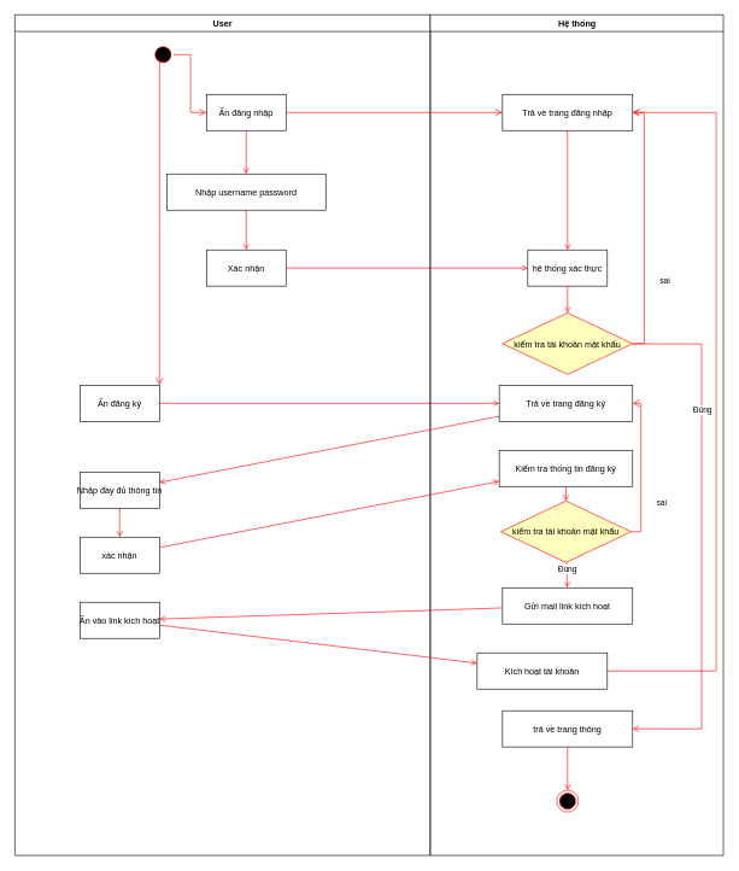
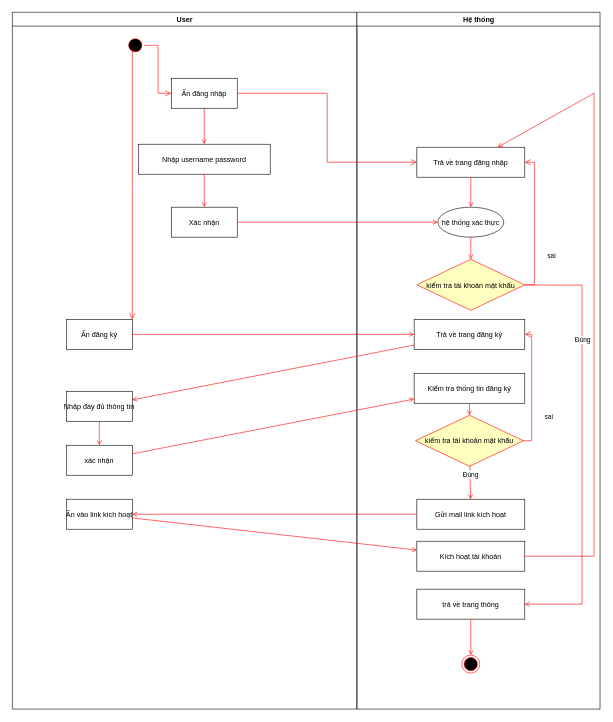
  <mxCell id="0" />
  <mxCell id="1" parent="0" />
  <mxCell id="2" value="User" style="swimlane;whiteSpace=wrap" parent="1" vertex="1"><mxGeometry x="20" y="20" width="574.5" height="1162" as="geometry" /></mxCell>
  <mxCell id="3" value="" style="ellipse;shape=startState;fillColor=#000000;strokeColor=#ff0000;" parent="2" vertex="1"><mxGeometry x="190" y="40" width="30" height="30" as="geometry" /></mxCell>
  <mxCell id="4" value="" style="edgeStyle=elbowEdgeStyle;elbow=horizontal;verticalAlign=bottom;endArrow=open;endSize=8;strokeColor=#FF0000;endFill=1;rounded=0" parent="2" source="3" target="5" edge="1"><mxGeometry x="100" y="40" as="geometry"><mxPoint x="115" y="110" as="targetPoint" /></mxGeometry></mxCell>
  <mxCell id="5" value="Ấn đăng nhập" style="" parent="2" vertex="1"><mxGeometry x="265" y="110" width="110" height="50" as="geometry" /></mxCell>
  <mxCell id="6" value="Nhập username password" style="" parent="2" vertex="1"><mxGeometry x="210" y="220" width="220" height="50" as="geometry" /></mxCell>
  <mxCell id="7" value="" style="endArrow=open;strokeColor=#FF0000;endFill=1;rounded=0" parent="2" source="5" target="6" edge="1"><mxGeometry relative="1" as="geometry" /></mxCell>
  <mxCell id="8" value="Xác nhận" style="" parent="2" vertex="1"><mxGeometry x="265" y="325" width="110" height="50" as="geometry" /></mxCell>
  <mxCell id="9" value="" style="endArrow=open;strokeColor=#FF0000;endFill=1;rounded=0" parent="2" source="6" target="8" edge="1"><mxGeometry relative="1" as="geometry" /></mxCell>
  <mxCell id="10" value="Ấn đăng ký" style="" vertex="1" parent="2"><mxGeometry x="90" y="512" width="110" height="50" as="geometry" /></mxCell>
  <mxCell id="11" value="" style="edgeStyle=elbowEdgeStyle;elbow=horizontal;verticalAlign=bottom;endArrow=open;endSize=8;strokeColor=#FF0000;endFill=1;rounded=0;" edge="1" parent="2" target="10"><mxGeometry x="-50" y="-88" as="geometry"><mxPoint x="275" y="145" as="targetPoint" /><mxPoint x="200" y="62" as="sourcePoint" /></mxGeometry></mxCell>
  <mxCell id="12" value="Nhập đầy đủ thông tin" style="" vertex="1" parent="2"><mxGeometry x="90" y="632" width="110" height="50" as="geometry" /></mxCell>
  <mxCell id="13" value="xác nhận" style="" vertex="1" parent="2"><mxGeometry x="90" y="722" width="110" height="50" as="geometry" /></mxCell>
  <mxCell id="14" value="" style="endArrow=open;strokeColor=#FF0000;endFill=1;rounded=0" edge="1" parent="2" source="12" target="13"><mxGeometry relative="1" as="geometry"><mxPoint x="680" y="558" as="sourcePoint" /><mxPoint x="210" y="656" as="targetPoint" /><Array as="points" /></mxGeometry></mxCell>
  <mxCell id="15" value="Ấn vào link kích hoạt" style="" vertex="1" parent="2"><mxGeometry x="90" y="812" width="110" height="50" as="geometry" /></mxCell>
  <mxCell id="16" value="Hệ thống" style="swimlane;whiteSpace=wrap" parent="1" vertex="1"><mxGeometry x="594.5" y="20" width="405.5" height="1162" as="geometry" /></mxCell>
- <mxCell id="17" value="Trả về trang đăng nhập" style="" parent="16" vertex="1"><mxGeometry x="100" y="110" width="180" height="50" as="geometry" /></mxCell>
- <mxCell id="18" value="hệ thống xác thực" style="" parent="16" vertex="1"><mxGeometry x="135" y="325" width="110" height="50" as="geometry" /></mxCell>
+ <mxCell id="17" value="Trả về trang đăng nhập" style="" parent="16" vertex="1"><mxGeometry x="100" y="225" width="180" height="50" as="geometry" /></mxCell>
+ <mxCell id="18" value="hệ thống xác thực" style="ellipse;" parent="16" vertex="1"><mxGeometry x="135" y="325" width="110" height="50" as="geometry" /></mxCell>
  <mxCell id="19" value="kiểm tra tài khoản mật khẩu" style="rhombus;fillColor=#ffffc0;strokeColor=#ff0000;" parent="16" vertex="1"><mxGeometry x="100" y="412" width="180" height="85" as="geometry" /></mxCell>
  <mxCell id="20" value="sai" style="edgeStyle=elbowEdgeStyle;elbow=horizontal;align=left;verticalAlign=top;endArrow=open;endSize=8;strokeColor=#FF0000;endFill=1;rounded=0" parent="16" source="19" target="17" edge="1"><mxGeometry x="-0.339" y="-20" relative="1" as="geometry"><mxPoint x="265.5" y="136" as="targetPoint" /><mxPoint x="281.5" y="434.722" as="sourcePoint" /><Array as="points"><mxPoint x="296" y="292" /></Array><mxPoint as="offset" /></mxGeometry></mxCell>
  <mxCell id="21" value="" style="endArrow=open;strokeColor=#FF0000;endFill=1;rounded=0" parent="16" source="18" target="19" edge="1"><mxGeometry relative="1" as="geometry" /></mxCell>
  <mxCell id="22" value="trả về trang thông" style="" parent="16" vertex="1"><mxGeometry x="100" y="962" width="180" height="50" as="geometry" /></mxCell>
  <mxCell id="23" value="" style="ellipse;shape=endState;fillColor=#000000;strokeColor=#ff0000" parent="16" vertex="1"><mxGeometry x="175.0" y="1072" width="30" height="30" as="geometry" /></mxCell>
  <mxCell id="24" value="" style="endArrow=open;strokeColor=#FF0000;endFill=1;rounded=0" edge="1" parent="16" source="19" target="22"><mxGeometry relative="1" as="geometry"><mxPoint x="161" y="282" as="sourcePoint" /><mxPoint x="161" y="345" as="targetPoint" /><Array as="points"><mxPoint x="375.5" y="455" /><mxPoint x="375.5" y="987" /></Array></mxGeometry></mxCell>
  <mxCell id="25" value="Đúng" style="edgeLabel;html=1;align=center;verticalAlign=middle;resizable=0;points=[];" vertex="1" connectable="0" parent="24"><mxGeometry x="-0.481" relative="1" as="geometry"><mxPoint as="offset" /></mxGeometry></mxCell>
  <mxCell id="26" value="" style="endArrow=open;strokeColor=#FF0000;endFill=1;rounded=0" edge="1" parent="16" source="22" target="23"><mxGeometry relative="1" as="geometry"><mxPoint x="161" y="430" as="sourcePoint" /><mxPoint x="161" y="602" as="targetPoint" /></mxGeometry></mxCell>
  <mxCell id="27" value="Trả về trang đăng ký" style="" vertex="1" parent="16"><mxGeometry x="95.5" y="512" width="184.5" height="50" as="geometry" /></mxCell>
  <mxCell id="28" value="Kiểm tra thống tin đăng ký" style="" vertex="1" parent="16"><mxGeometry x="95.49" y="602" width="184.51" height="50" as="geometry" /></mxCell>
  <mxCell id="29" value="kiểm tra tài khoản mật khẩu" style="rhombus;fillColor=#ffffc0;strokeColor=#ff0000;" vertex="1" parent="16"><mxGeometry x="97.74" y="672" width="180" height="85" as="geometry" /></mxCell>
  <mxCell id="30" value="" style="endArrow=open;strokeColor=#FF0000;endFill=1;rounded=0" edge="1" parent="16" source="28" target="29"><mxGeometry relative="1" as="geometry"><mxPoint x="-364.5" y="746" as="sourcePoint" /><mxPoint x="105.5" y="655" as="targetPoint" /><Array as="points" /></mxGeometry></mxCell>
- <mxCell id="31" value="Gửi mail link kích hoạt" style="" vertex="1" parent="16"><mxGeometry x="100" y="792" width="180" height="50" as="geometry" /></mxCell>
+ <mxCell id="31" value="Gửi mail link kích hoạt" style="" vertex="1" parent="16"><mxGeometry x="100" y="812" width="180" height="50" as="geometry" /></mxCell>
  <mxCell id="32" value="" style="endArrow=open;strokeColor=#FF0000;endFill=1;rounded=0;" edge="1" parent="16" source="29" target="31"><mxGeometry relative="1" as="geometry"><mxPoint x="289" y="465" as="sourcePoint" /><mxPoint x="-384.5" y="842" as="targetPoint" /><Array as="points" /></mxGeometry></mxCell>
  <mxCell id="33" value="Đúng" style="edgeLabel;html=1;align=center;verticalAlign=middle;resizable=0;points=[];" vertex="1" connectable="0" parent="32"><mxGeometry x="-0.481" relative="1" as="geometry"><mxPoint as="offset" /></mxGeometry></mxCell>
  <mxCell id="34" value="sai" style="edgeStyle=elbowEdgeStyle;elbow=horizontal;align=left;verticalAlign=top;endArrow=open;endSize=8;strokeColor=#FF0000;endFill=1;rounded=0" edge="1" parent="16" source="29" target="27"><mxGeometry x="-0.339" y="-20" relative="1" as="geometry"><mxPoint x="290" y="145" as="targetPoint" /><mxPoint x="290" y="465" as="sourcePoint" /><Array as="points"><mxPoint x="291.5" y="273" /></Array><mxPoint as="offset" /></mxGeometry></mxCell>
- <mxCell id="35" value="Kích hoạt tài khoản" style="" vertex="1" parent="16"><mxGeometry x="65" y="882" width="180" height="50" as="geometry" /></mxCell>
+ <mxCell id="35" value="Kích hoạt tài khoản" style="" vertex="1" parent="16"><mxGeometry x="100" y="882" width="180" height="50" as="geometry" /></mxCell>
  <mxCell id="36" value="" style="endArrow=open;strokeColor=#FF0000;endFill=1;rounded=0" edge="1" parent="16" source="35" target="17"><mxGeometry relative="1" as="geometry"><mxPoint x="355.5" y="882" as="sourcePoint" /><mxPoint x="395.5" y="152" as="targetPoint" /><Array as="points"><mxPoint x="395.5" y="907" /><mxPoint x="395.5" y="135" /></Array></mxGeometry></mxCell>
  <mxCell id="37" value="" style="endArrow=open;strokeColor=#FF0000;endFill=1;rounded=0" parent="1" source="8" target="18" edge="1"><mxGeometry relative="1" as="geometry"><mxPoint x="614.5" y="370" as="targetPoint" /></mxGeometry></mxCell>
  <mxCell id="38" value="" style="edgeStyle=elbowEdgeStyle;elbow=horizontal;verticalAlign=bottom;endArrow=open;endSize=8;strokeColor=#FF0000;endFill=1;rounded=0" edge="1" parent="1" source="5" target="17"><mxGeometry x="100" y="40" as="geometry"><mxPoint x="440.5" y="140" as="targetPoint" /><mxPoint x="439.5" y="100" as="sourcePoint" /></mxGeometry></mxCell>
  <mxCell id="39" value="" style="endArrow=open;strokeColor=#FF0000;endFill=1;rounded=0;" parent="1" source="17" target="18" edge="1"><mxGeometry relative="1" as="geometry" /></mxCell>
  <mxCell id="40" value="" style="endArrow=open;strokeColor=#FF0000;endFill=1;rounded=0" edge="1" parent="1" source="10" target="27"><mxGeometry relative="1" as="geometry"><mxPoint x="844.5" y="485" as="sourcePoint" /><mxPoint x="809.5" y="847" as="targetPoint" /><Array as="points"><mxPoint x="490" y="557" /></Array></mxGeometry></mxCell>
  <mxCell id="41" value="" style="endArrow=open;strokeColor=#FF0000;endFill=1;rounded=0" edge="1" parent="1" source="27" target="12"><mxGeometry relative="1" as="geometry"><mxPoint x="230" y="567" as="sourcePoint" /><mxPoint x="700" y="567" as="targetPoint" /><Array as="points" /></mxGeometry></mxCell>
  <mxCell id="42" value="" style="endArrow=open;strokeColor=#FF0000;endFill=1;rounded=0" edge="1" parent="1" source="13" target="28"><mxGeometry relative="1" as="geometry"><mxPoint x="700" y="585" as="sourcePoint" /><mxPoint x="230" y="676" as="targetPoint" /><Array as="points" /></mxGeometry></mxCell>
  <mxCell id="43" value="" style="endArrow=open;strokeColor=#FF0000;endFill=1;rounded=0" edge="1" parent="1" source="31" target="15"><mxGeometry relative="1" as="geometry"><mxPoint x="230" y="766" as="sourcePoint" /><mxPoint x="700" y="675" as="targetPoint" /><Array as="points" /></mxGeometry></mxCell>
  <mxCell id="44" value="" style="endArrow=open;strokeColor=#FF0000;endFill=1;rounded=0" edge="1" parent="1" source="15" target="35"><mxGeometry relative="1" as="geometry"><mxPoint x="705" y="867" as="sourcePoint" /><mxPoint x="230" y="867" as="targetPoint" /><Array as="points" /></mxGeometry></mxCell>
